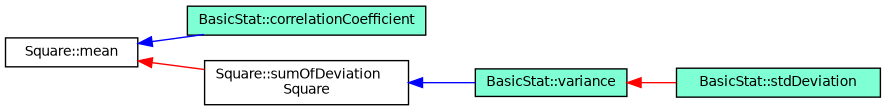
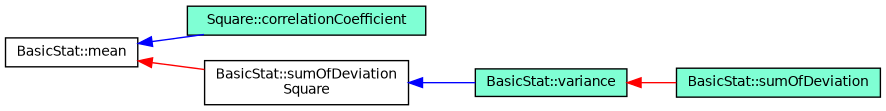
  digraph {
    rankdir=LR
    node [color=black fillcolor=aquamarine fontname=Helvetica fontsize=10 shape=record style=filled]
    edge [color=blue dir=back fontname=Helvetica fontsize=10 labelfontname=Helvetica labelfontsize=10 style=solid]
-   n1 [fillcolor=white fontcolor=black height=0.2 label="Square::mean" width=0.4]
-   n2 [height=0.2 label="BasicStat::correlationCoefficient" width=0.4]
-   n3 [fillcolor=white height=0.2 label="Square::sumOfDeviation\lSquare" width=0.4]
+   n1 [fillcolor=white fontcolor=black height=0.2 label="BasicStat::mean" width=0.4]
+   n2 [height=0.2 label="Square::correlationCoefficient" width=0.4]
+   n3 [fillcolor=white height=0.2 label="BasicStat::sumOfDeviation\lSquare" width=0.4]
    n4 [height=0.2 label="BasicStat::variance" width=0.4]
-   n5 [height=0.2 label="BasicStat::stdDeviation" width=0.4]
+   n5 [height=0.2 label="BasicStat::sumOfDeviation" width=0.4]
    n1 -> n2
    n1 -> n3 [color=red]
    n3 -> n4
    n4 -> n5 [color=red]
  }
